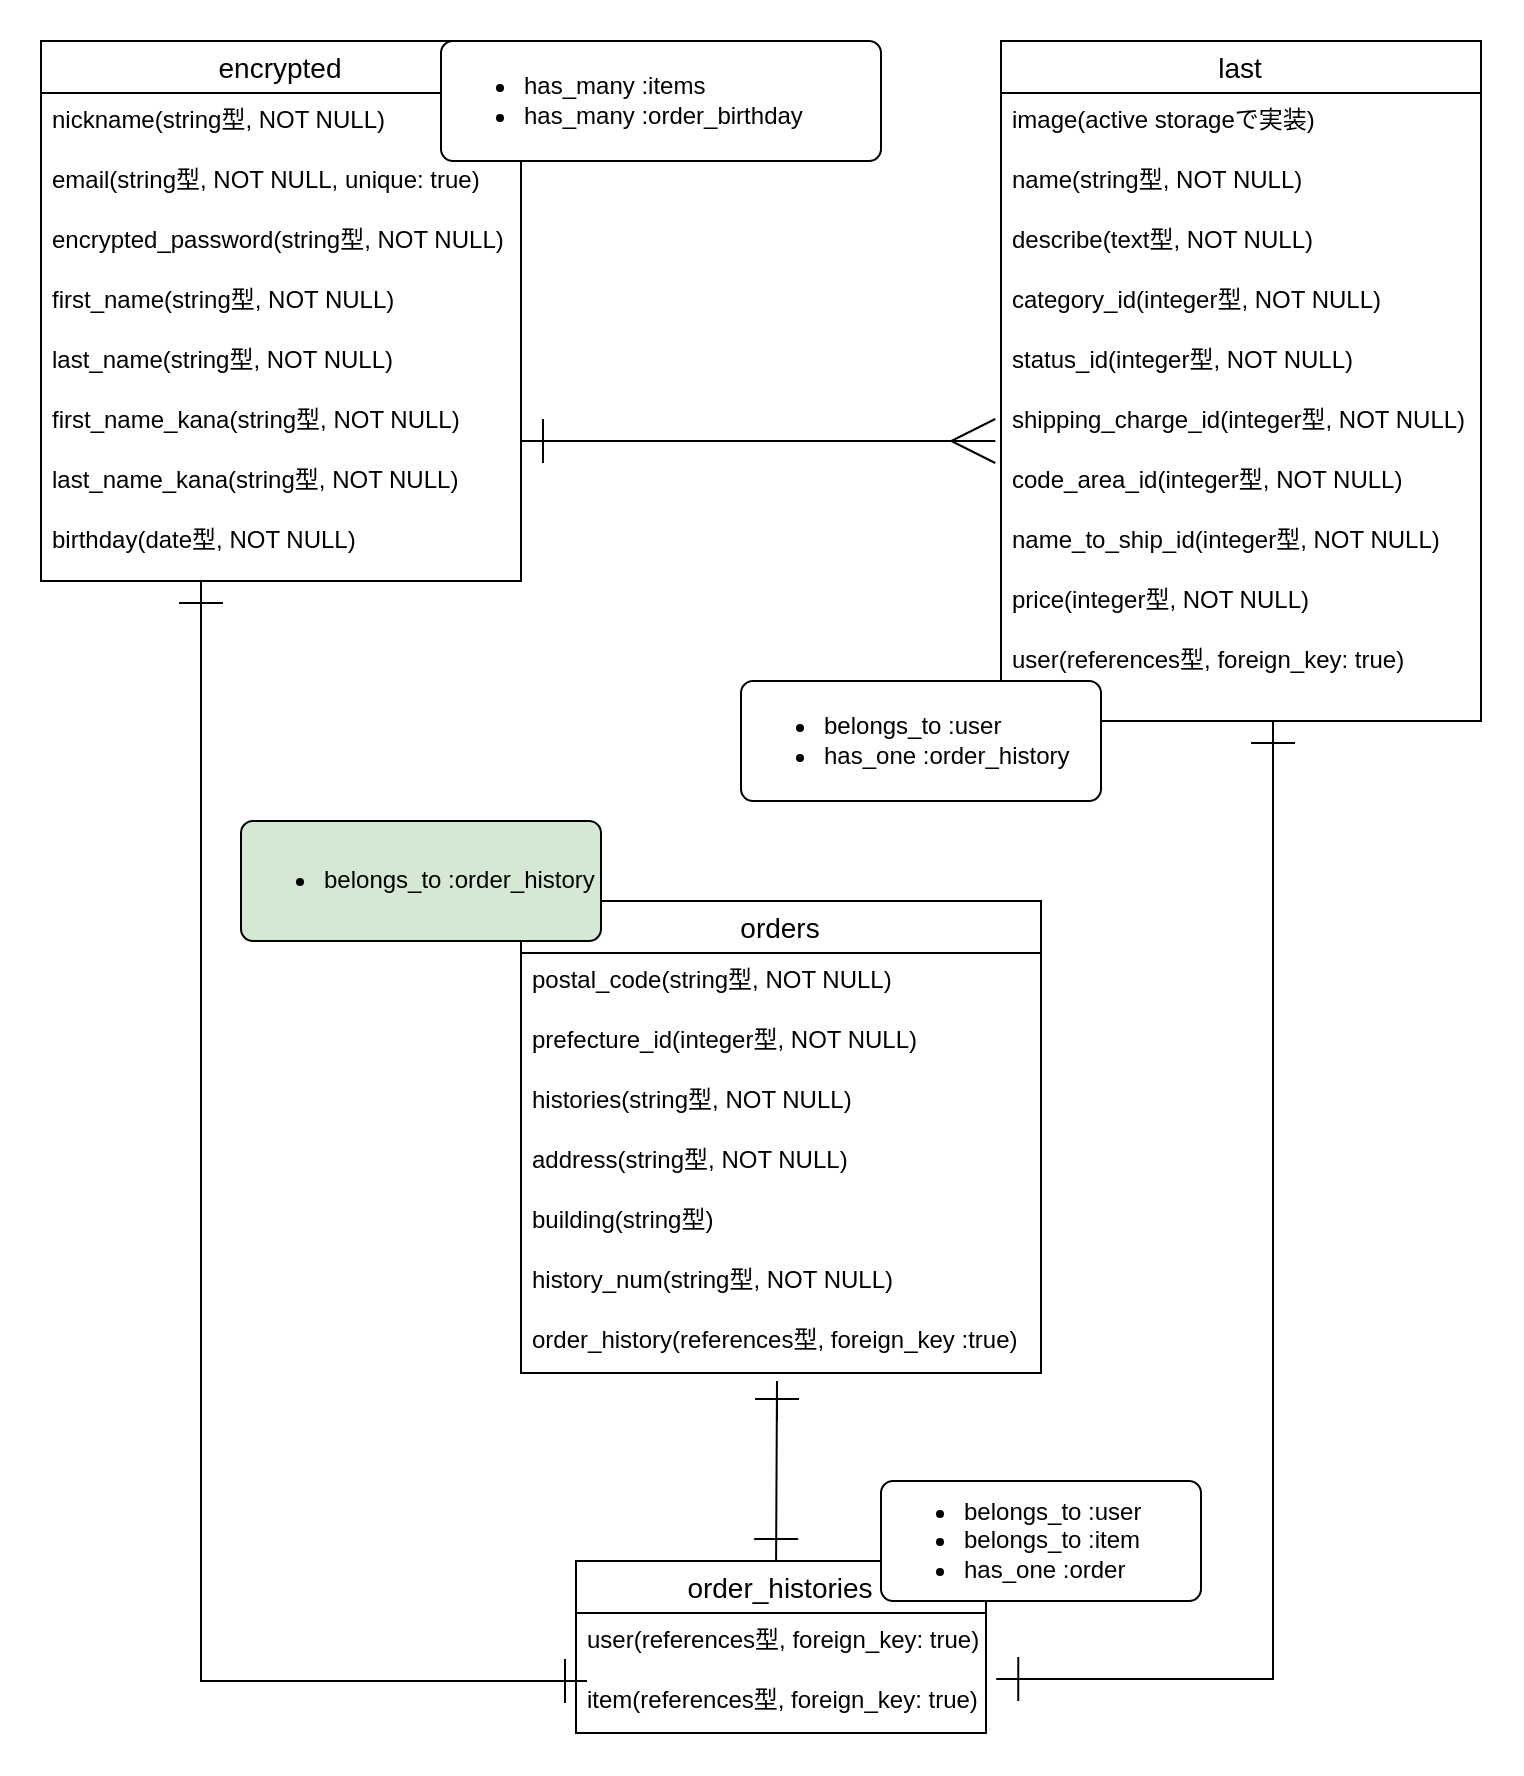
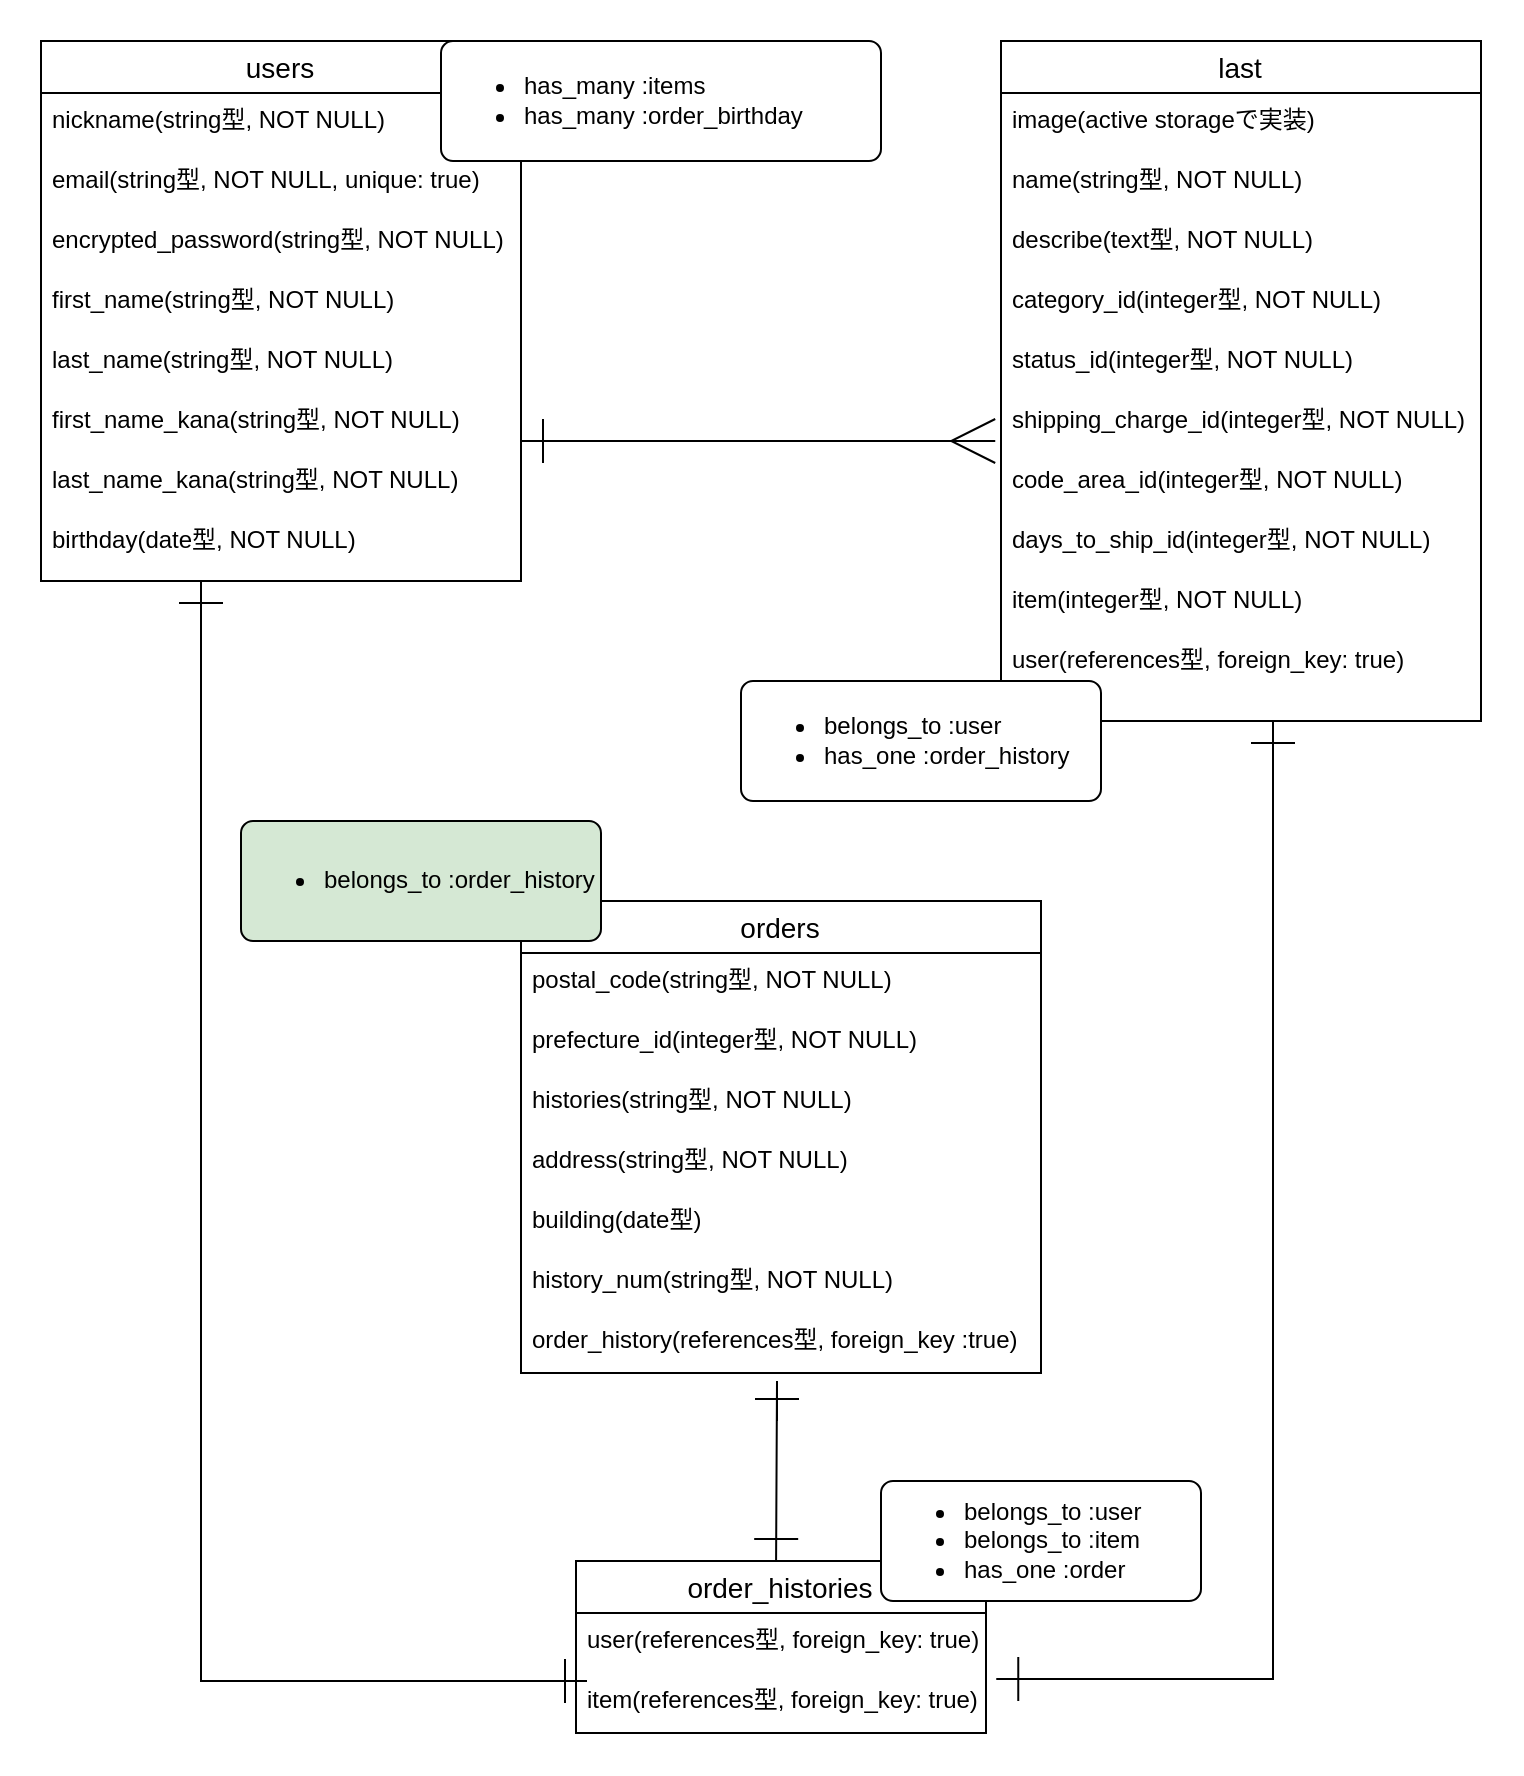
  <mxCell id="0" />
  <mxCell id="1" parent="0" />
- <mxCell id="2" value="encrypted" style="swimlane;fontStyle=0;childLayout=stackLayout;horizontal=1;startSize=26;horizontalStack=0;resizeParent=1;resizeParentMax=0;resizeLast=0;collapsible=1;marginBottom=0;align=center;fontSize=14;" parent="1" vertex="1"><mxGeometry x="20" y="20" width="240" height="270" as="geometry"><mxRectangle x="20" y="40" width="70" height="26" as="alternateBounds" /></mxGeometry></mxCell>
+ <mxCell id="2" value="users" style="swimlane;fontStyle=0;childLayout=stackLayout;horizontal=1;startSize=26;horizontalStack=0;resizeParent=1;resizeParentMax=0;resizeLast=0;collapsible=1;marginBottom=0;align=center;fontSize=14;" parent="1" vertex="1"><mxGeometry x="20" y="20" width="240" height="270" as="geometry"><mxRectangle x="20" y="40" width="70" height="26" as="alternateBounds" /></mxGeometry></mxCell>
  <mxCell id="3" value="nickname(string型, NOT NULL)" style="text;strokeColor=none;fillColor=none;spacingLeft=4;spacingRight=4;overflow=hidden;rotatable=0;points=[[0,0.5],[1,0.5]];portConstraint=eastwest;fontSize=12;" parent="2" vertex="1"><mxGeometry y="26" width="240" height="30" as="geometry" /></mxCell>
  <mxCell id="4" value="email(string型, NOT NULL, unique: true)" style="text;strokeColor=none;fillColor=none;spacingLeft=4;spacingRight=4;overflow=hidden;rotatable=0;points=[[0,0.5],[1,0.5]];portConstraint=eastwest;fontSize=12;" parent="2" vertex="1"><mxGeometry y="56" width="240" height="30" as="geometry" /></mxCell>
  <mxCell id="5" value="encrypted_password(string型, NOT NULL)" style="text;strokeColor=none;fillColor=none;spacingLeft=4;spacingRight=4;overflow=hidden;rotatable=0;points=[[0,0.5],[1,0.5]];portConstraint=eastwest;fontSize=12;" parent="2" vertex="1"><mxGeometry y="86" width="240" height="30" as="geometry" /></mxCell>
  <mxCell id="6" value="first_name(string型, NOT NULL)" style="text;strokeColor=none;fillColor=none;spacingLeft=4;spacingRight=4;overflow=hidden;rotatable=0;points=[[0,0.5],[1,0.5]];portConstraint=eastwest;fontSize=12;" parent="2" vertex="1"><mxGeometry y="116" width="240" height="30" as="geometry" /></mxCell>
  <mxCell id="7" value="last_name(string型, NOT NULL)" style="text;strokeColor=none;fillColor=none;spacingLeft=4;spacingRight=4;overflow=hidden;rotatable=0;points=[[0,0.5],[1,0.5]];portConstraint=eastwest;fontSize=12;" parent="2" vertex="1"><mxGeometry y="146" width="240" height="30" as="geometry" /></mxCell>
  <mxCell id="8" value="first_name_kana(string型, NOT NULL)" style="text;strokeColor=none;fillColor=none;spacingLeft=4;spacingRight=4;overflow=hidden;rotatable=0;points=[[0,0.5],[1,0.5]];portConstraint=eastwest;fontSize=12;" parent="2" vertex="1"><mxGeometry y="176" width="240" height="30" as="geometry" /></mxCell>
  <mxCell id="9" value="last_name_kana(string型, NOT NULL)" style="text;strokeColor=none;fillColor=none;spacingLeft=4;spacingRight=4;overflow=hidden;rotatable=0;points=[[0,0.5],[1,0.5]];portConstraint=eastwest;fontSize=12;" parent="2" vertex="1"><mxGeometry y="206" width="240" height="30" as="geometry" /></mxCell>
  <mxCell id="10" value="birthday(date型, NOT NULL)" style="text;strokeColor=none;fillColor=none;spacingLeft=4;spacingRight=4;overflow=hidden;rotatable=0;points=[[0,0.5],[1,0.5]];portConstraint=eastwest;fontSize=12;" parent="2" vertex="1"><mxGeometry y="236" width="240" height="34" as="geometry" /></mxCell>
  <mxCell id="11" value="last" style="swimlane;fontStyle=0;childLayout=stackLayout;horizontal=1;startSize=26;horizontalStack=0;resizeParent=1;resizeParentMax=0;resizeLast=0;collapsible=1;marginBottom=0;align=center;fontSize=14;" parent="1" vertex="1"><mxGeometry x="500" y="20" width="240" height="340" as="geometry" /></mxCell>
  <mxCell id="12" value="image(active storageで実装)" style="text;strokeColor=none;fillColor=none;spacingLeft=4;spacingRight=4;overflow=hidden;rotatable=0;points=[[0,0.5],[1,0.5]];portConstraint=eastwest;fontSize=12;" parent="11" vertex="1"><mxGeometry y="26" width="240" height="30" as="geometry" /></mxCell>
  <mxCell id="13" value="name(string型, NOT NULL)" style="text;strokeColor=none;fillColor=none;spacingLeft=4;spacingRight=4;overflow=hidden;rotatable=0;points=[[0,0.5],[1,0.5]];portConstraint=eastwest;fontSize=12;" parent="11" vertex="1"><mxGeometry y="56" width="240" height="30" as="geometry" /></mxCell>
  <mxCell id="14" value="describe(text型, NOT NULL)" style="text;strokeColor=none;fillColor=none;spacingLeft=4;spacingRight=4;overflow=hidden;rotatable=0;points=[[0,0.5],[1,0.5]];portConstraint=eastwest;fontSize=12;" parent="11" vertex="1"><mxGeometry y="86" width="240" height="30" as="geometry" /></mxCell>
  <mxCell id="15" value="category_id(integer型, NOT NULL)" style="text;strokeColor=none;fillColor=none;spacingLeft=4;spacingRight=4;overflow=hidden;rotatable=0;points=[[0,0.5],[1,0.5]];portConstraint=eastwest;fontSize=12;" parent="11" vertex="1"><mxGeometry y="116" width="240" height="30" as="geometry" /></mxCell>
  <mxCell id="16" value="status_id(integer型, NOT NULL)" style="text;strokeColor=none;fillColor=none;spacingLeft=4;spacingRight=4;overflow=hidden;rotatable=0;points=[[0,0.5],[1,0.5]];portConstraint=eastwest;fontSize=12;" parent="11" vertex="1"><mxGeometry y="146" width="240" height="30" as="geometry" /></mxCell>
  <mxCell id="17" value="shipping_charge_id(integer型, NOT NULL)" style="text;strokeColor=none;fillColor=none;spacingLeft=4;spacingRight=4;overflow=hidden;rotatable=0;points=[[0,0.5],[1,0.5]];portConstraint=eastwest;fontSize=12;" parent="11" vertex="1"><mxGeometry y="176" width="240" height="30" as="geometry" /></mxCell>
  <mxCell id="18" value="code_area_id(integer型, NOT NULL)" style="text;strokeColor=none;fillColor=none;spacingLeft=4;spacingRight=4;overflow=hidden;rotatable=0;points=[[0,0.5],[1,0.5]];portConstraint=eastwest;fontSize=12;" parent="11" vertex="1"><mxGeometry y="206" width="240" height="30" as="geometry" /></mxCell>
- <mxCell id="19" value="name_to_ship_id(integer型, NOT NULL)" style="text;strokeColor=none;fillColor=none;spacingLeft=4;spacingRight=4;overflow=hidden;rotatable=0;points=[[0,0.5],[1,0.5]];portConstraint=eastwest;fontSize=12;" parent="11" vertex="1"><mxGeometry y="236" width="240" height="30" as="geometry" /></mxCell>
- <mxCell id="20" value="price(integer型, NOT NULL)" style="text;strokeColor=none;fillColor=none;spacingLeft=4;spacingRight=4;overflow=hidden;rotatable=0;points=[[0,0.5],[1,0.5]];portConstraint=eastwest;fontSize=12;" parent="11" vertex="1"><mxGeometry y="266" width="240" height="30" as="geometry" /></mxCell>
+ <mxCell id="19" value="days_to_ship_id(integer型, NOT NULL)" style="text;strokeColor=none;fillColor=none;spacingLeft=4;spacingRight=4;overflow=hidden;rotatable=0;points=[[0,0.5],[1,0.5]];portConstraint=eastwest;fontSize=12;" parent="11" vertex="1"><mxGeometry y="236" width="240" height="30" as="geometry" /></mxCell>
+ <mxCell id="20" value="item(integer型, NOT NULL)" style="text;strokeColor=none;fillColor=none;spacingLeft=4;spacingRight=4;overflow=hidden;rotatable=0;points=[[0,0.5],[1,0.5]];portConstraint=eastwest;fontSize=12;" parent="11" vertex="1"><mxGeometry y="266" width="240" height="30" as="geometry" /></mxCell>
  <mxCell id="21" value="user(references型, foreign_key: true)" style="text;strokeColor=none;fillColor=none;spacingLeft=4;spacingRight=4;overflow=hidden;rotatable=0;points=[[0,0.5],[1,0.5]];portConstraint=eastwest;fontSize=12;" parent="11" vertex="1"><mxGeometry y="296" width="240" height="44" as="geometry" /></mxCell>
  <mxCell id="22" style="edgeStyle=orthogonalEdgeStyle;rounded=0;orthogonalLoop=1;jettySize=auto;html=1;startArrow=ERone;startFill=0;startSize=20;endArrow=ERone;endFill=0;endSize=20;entryX=0.488;entryY=0;entryDx=0;entryDy=0;entryPerimeter=0;" edge="1" parent="1" target="37"><mxGeometry relative="1" as="geometry"><mxPoint x="388" y="710" as="sourcePoint" /><Array as="points"><mxPoint x="388" y="690" /></Array></mxGeometry></mxCell>
  <mxCell id="23" value="orders" style="swimlane;fontStyle=0;childLayout=stackLayout;horizontal=1;startSize=26;horizontalStack=0;resizeParent=1;resizeParentMax=0;resizeLast=0;collapsible=1;marginBottom=0;align=center;fontSize=14;" parent="1" vertex="1"><mxGeometry x="260" y="450" width="260" height="236" as="geometry" /></mxCell>
  <mxCell id="24" value="postal_code(string型, NOT NULL)" style="text;strokeColor=none;fillColor=none;spacingLeft=4;spacingRight=4;overflow=hidden;rotatable=0;points=[[0,0.5],[1,0.5]];portConstraint=eastwest;fontSize=12;" parent="23" vertex="1"><mxGeometry y="26" width="260" height="30" as="geometry" /></mxCell>
  <mxCell id="25" value="prefecture_id(integer型, NOT NULL)" style="text;strokeColor=none;fillColor=none;spacingLeft=4;spacingRight=4;overflow=hidden;rotatable=0;points=[[0,0.5],[1,0.5]];portConstraint=eastwest;fontSize=12;" parent="23" vertex="1"><mxGeometry y="56" width="260" height="30" as="geometry" /></mxCell>
  <mxCell id="26" value="histories(string型, NOT NULL)" style="text;strokeColor=none;fillColor=none;spacingLeft=4;spacingRight=4;overflow=hidden;rotatable=0;points=[[0,0.5],[1,0.5]];portConstraint=eastwest;fontSize=12;" parent="23" vertex="1"><mxGeometry y="86" width="260" height="30" as="geometry" /></mxCell>
  <mxCell id="27" value="address(string型, NOT NULL)" style="text;strokeColor=none;fillColor=none;spacingLeft=4;spacingRight=4;overflow=hidden;rotatable=0;points=[[0,0.5],[1,0.5]];portConstraint=eastwest;fontSize=12;" parent="23" vertex="1"><mxGeometry y="116" width="260" height="30" as="geometry" /></mxCell>
- <mxCell id="28" value="building(string型)" style="text;strokeColor=none;fillColor=none;spacingLeft=4;spacingRight=4;overflow=hidden;rotatable=0;points=[[0,0.5],[1,0.5]];portConstraint=eastwest;fontSize=12;" parent="23" vertex="1"><mxGeometry y="146" width="260" height="30" as="geometry" /></mxCell>
+ <mxCell id="28" value="building(date型)" style="text;strokeColor=none;fillColor=none;spacingLeft=4;spacingRight=4;overflow=hidden;rotatable=0;points=[[0,0.5],[1,0.5]];portConstraint=eastwest;fontSize=12;" parent="23" vertex="1"><mxGeometry y="146" width="260" height="30" as="geometry" /></mxCell>
  <mxCell id="29" value="history_num(string型, NOT NULL)" style="text;strokeColor=none;fillColor=none;spacingLeft=4;spacingRight=4;overflow=hidden;rotatable=0;points=[[0,0.5],[1,0.5]];portConstraint=eastwest;fontSize=12;" parent="23" vertex="1"><mxGeometry y="176" width="260" height="30" as="geometry" /></mxCell>
  <mxCell id="30" value="order_history(references型, foreign_key :true)" style="text;strokeColor=none;fillColor=none;spacingLeft=4;spacingRight=4;overflow=hidden;rotatable=0;points=[[0,0.5],[1,0.5]];portConstraint=eastwest;fontSize=12;" vertex="1" parent="23"><mxGeometry y="206" width="260" height="30" as="geometry" /></mxCell>
  <mxCell id="31" value="" style="endArrow=ERmany;html=1;rounded=0;entryX=-0.012;entryY=0.8;entryDx=0;entryDy=0;entryPerimeter=0;startSize=20;endSize=20;endFill=0;startArrow=ERone;startFill=0;" parent="1" target="17" edge="1"><mxGeometry relative="1" as="geometry"><mxPoint x="260" y="220" as="sourcePoint" /><mxPoint x="340" y="190" as="targetPoint" /><Array as="points"><mxPoint x="320" y="220" /></Array></mxGeometry></mxCell>
  <mxCell id="32" style="edgeStyle=orthogonalEdgeStyle;rounded=0;orthogonalLoop=1;jettySize=auto;html=1;startArrow=ERone;startFill=0;endArrow=ERone;endFill=0;endSize=20;startSize=20;" parent="1" edge="1"><mxGeometry relative="1" as="geometry"><mxPoint x="293" y="840" as="targetPoint" /><Array as="points"><mxPoint x="100" y="840" /><mxPoint x="293" y="840" /></Array><mxPoint x="100" y="290" as="sourcePoint" /></mxGeometry></mxCell>
  <mxCell id="33" style="edgeStyle=orthogonalEdgeStyle;rounded=0;orthogonalLoop=1;jettySize=auto;html=1;startArrow=ERone;startFill=0;startSize=20;endArrow=ERone;endFill=0;endSize=20;entryX=1.025;entryY=0.1;entryDx=0;entryDy=0;entryPerimeter=0;" parent="1" target="39" edge="1"><mxGeometry relative="1" as="geometry"><mxPoint x="510" y="626" as="targetPoint" /><Array as="points"><mxPoint x="636" y="839" /></Array><mxPoint x="636" y="360" as="sourcePoint" /></mxGeometry></mxCell>
  <mxCell id="34" value="&lt;ul&gt;&lt;li&gt;has_many :items&lt;/li&gt;&lt;li&gt;has_many :order_birthday&lt;/li&gt;&lt;/ul&gt;" style="rounded=1;arcSize=10;whiteSpace=wrap;html=1;align=left;" parent="1" vertex="1"><mxGeometry x="220" y="20" width="220" height="60" as="geometry" /></mxCell>
  <mxCell id="35" value="&lt;ul&gt;&lt;li&gt;belongs_to :user&lt;/li&gt;&lt;li&gt;has_one :order_history&lt;/li&gt;&lt;/ul&gt;" style="rounded=1;arcSize=10;whiteSpace=wrap;html=1;align=left;" parent="1" vertex="1"><mxGeometry x="370" y="340" width="180" height="60" as="geometry" /></mxCell>
  <mxCell id="36" value="&lt;ul&gt;&lt;li&gt;belongs_to :order_history&lt;/li&gt;&lt;/ul&gt;" style="rounded=1;arcSize=10;whiteSpace=wrap;html=1;align=left;fillColor=#d5e8d4;" parent="1" vertex="1"><mxGeometry x="120" y="410" width="180" height="60" as="geometry" /></mxCell>
  <mxCell id="37" value="order_histories" style="swimlane;fontStyle=0;childLayout=stackLayout;horizontal=1;startSize=26;horizontalStack=0;resizeParent=1;resizeParentMax=0;resizeLast=0;collapsible=1;marginBottom=0;align=center;fontSize=14;" vertex="1" parent="1"><mxGeometry x="287.5" y="780" width="205" height="86" as="geometry" /></mxCell>
  <mxCell id="38" value="user(references型, foreign_key: true)" style="text;strokeColor=none;fillColor=none;spacingLeft=4;spacingRight=4;overflow=hidden;rotatable=0;points=[[0,0.5],[1,0.5]];portConstraint=eastwest;fontSize=12;" vertex="1" parent="37"><mxGeometry y="26" width="205" height="30" as="geometry" /></mxCell>
  <mxCell id="39" value="item(references型, foreign_key: true)" style="text;strokeColor=none;fillColor=none;spacingLeft=4;spacingRight=4;overflow=hidden;rotatable=0;points=[[0,0.5],[1,0.5]];portConstraint=eastwest;fontSize=12;" vertex="1" parent="37"><mxGeometry y="56" width="205" height="30" as="geometry" /></mxCell>
  <mxCell id="40" value="&lt;ul&gt;&lt;li&gt;belongs_to :user&lt;/li&gt;&lt;li&gt;belongs_to :item&lt;/li&gt;&lt;li&gt;has_one :order&lt;/li&gt;&lt;/ul&gt;" style="rounded=1;arcSize=10;whiteSpace=wrap;html=1;align=left;" vertex="1" parent="1"><mxGeometry x="440" y="740" width="160" height="60" as="geometry" /></mxCell>
